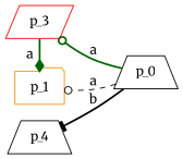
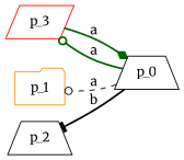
  digraph {
    fontname=Merriweather
    rankdir=LR
    node [color=black fontname=Merriweather shape=trapezium]
    edge [arrowhead=odot color=darkgreen fontname=Merriweather style=bold]
    p_1 [color=darkorange shape=folder]
-   p_2 [label=p_4]
+   p_2
    p_3 [color=red shape=parallelogram]
    p_0
    subgraph sub_1 {
      rank=same
      p_1
      p_2
      p_3
    }
-   p_3 -> p_1 [arrowhead=diamond label=a]
+   p_3 -> p_0 [arrowhead=diamond label=a]
    p_0 -> p_1 [color=black label=a style=dashed]
    p_0 -> p_2 [arrowhead=tee color=black label=b]
    p_0 -> p_3 [label=a]
  }
